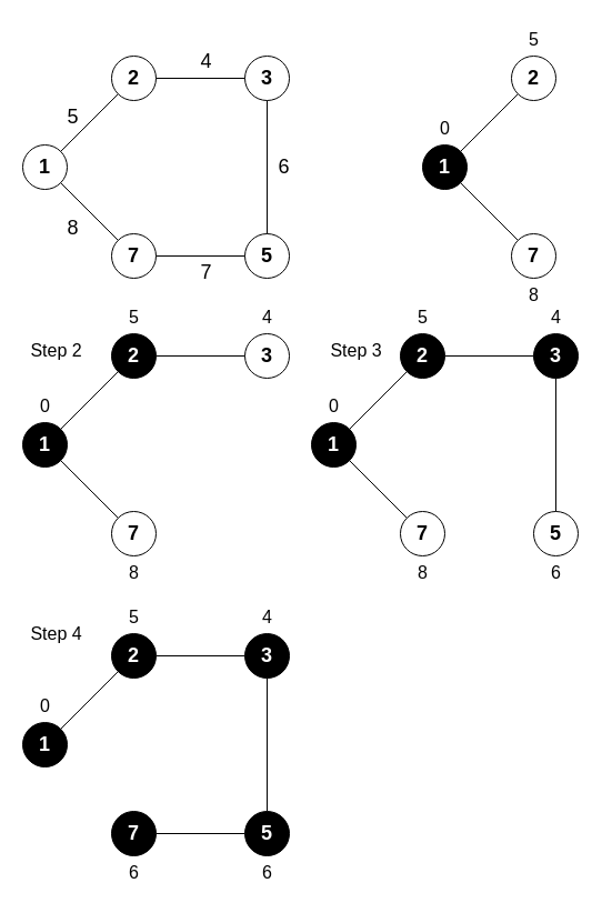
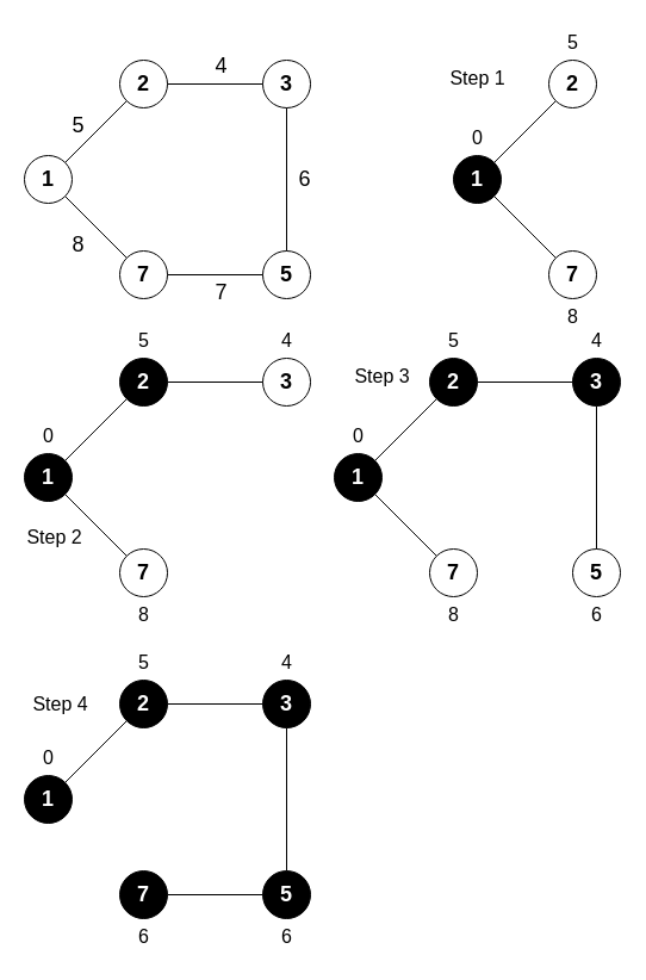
  <mxCell id="0" />
  <mxCell id="1" parent="0" />
  <mxCell id="2" value="&lt;font style=&quot;font-size: 18px&quot;&gt;&lt;b&gt;1&lt;/b&gt;&lt;/font&gt;" style="ellipse;whiteSpace=wrap;html=1;aspect=fixed;" vertex="1" parent="1"><mxGeometry x="20" y="130" width="40" height="40" as="geometry" /></mxCell>
  <mxCell id="3" value="&lt;font style=&quot;font-size: 18px&quot;&gt;&lt;b&gt;2&lt;/b&gt;&lt;/font&gt;" style="ellipse;whiteSpace=wrap;html=1;aspect=fixed;" vertex="1" parent="1"><mxGeometry x="100" y="50" width="40" height="40" as="geometry" /></mxCell>
  <mxCell id="4" value="7" style="ellipse;whiteSpace=wrap;html=1;aspect=fixed;fontSize=18;fontStyle=1" vertex="1" parent="1"><mxGeometry x="100" y="210" width="40" height="40" as="geometry" /></mxCell>
  <mxCell id="5" value="3" style="ellipse;whiteSpace=wrap;html=1;aspect=fixed;fontSize=18;fontStyle=1" vertex="1" parent="1"><mxGeometry x="220" y="50" width="40" height="40" as="geometry" /></mxCell>
  <mxCell id="6" value="5" style="ellipse;whiteSpace=wrap;html=1;aspect=fixed;fontSize=18;fontStyle=1" vertex="1" parent="1"><mxGeometry x="220" y="210" width="40" height="40" as="geometry" /></mxCell>
  <mxCell id="7" value="" style="endArrow=none;html=1;entryX=0;entryY=1;entryDx=0;entryDy=0;exitX=1;exitY=0;exitDx=0;exitDy=0;" edge="1" parent="1" source="2" target="3"><mxGeometry width="50" height="50" relative="1" as="geometry"><mxPoint x="20" y="320" as="sourcePoint" /><mxPoint x="70" y="270" as="targetPoint" /></mxGeometry></mxCell>
  <mxCell id="8" value="" style="endArrow=none;html=1;entryX=0;entryY=0;entryDx=0;entryDy=0;exitX=1;exitY=1;exitDx=0;exitDy=0;" edge="1" parent="1" source="2" target="4"><mxGeometry width="50" height="50" relative="1" as="geometry"><mxPoint x="64.142" y="145.858" as="sourcePoint" /><mxPoint x="115.858" y="94.142" as="targetPoint" /></mxGeometry></mxCell>
  <mxCell id="9" value="" style="endArrow=none;html=1;entryX=0;entryY=0.5;entryDx=0;entryDy=0;exitX=1;exitY=0.5;exitDx=0;exitDy=0;" edge="1" parent="1" source="3" target="5"><mxGeometry width="50" height="50" relative="1" as="geometry"><mxPoint x="64.142" y="174.142" as="sourcePoint" /><mxPoint x="115.858" y="225.858" as="targetPoint" /></mxGeometry></mxCell>
  <mxCell id="10" value="" style="endArrow=none;html=1;entryX=0.5;entryY=1;entryDx=0;entryDy=0;exitX=0.5;exitY=0;exitDx=0;exitDy=0;" edge="1" parent="1" source="6" target="5"><mxGeometry width="50" height="50" relative="1" as="geometry"><mxPoint x="204.142" y="145.858" as="sourcePoint" /><mxPoint x="235.858" y="94.142" as="targetPoint" /></mxGeometry></mxCell>
  <mxCell id="11" value="" style="endArrow=none;html=1;entryX=0;entryY=0.5;entryDx=0;entryDy=0;exitX=1;exitY=0.5;exitDx=0;exitDy=0;" edge="1" parent="1" source="4" target="6"><mxGeometry width="50" height="50" relative="1" as="geometry"><mxPoint x="230" y="240" as="sourcePoint" /><mxPoint x="190" y="180" as="targetPoint" /></mxGeometry></mxCell>
  <mxCell id="12" value="5" style="text;html=1;align=center;verticalAlign=middle;resizable=0;points=[];autosize=1;fontSize=18;" vertex="1" parent="1"><mxGeometry x="50" y="90" width="30" height="30" as="geometry" /></mxCell>
  <mxCell id="13" value="4" style="text;html=1;align=center;verticalAlign=middle;resizable=0;points=[];autosize=1;fontSize=18;" vertex="1" parent="1"><mxGeometry x="170" y="40" width="30" height="30" as="geometry" /></mxCell>
  <mxCell id="14" value="8" style="text;html=1;align=center;verticalAlign=middle;resizable=0;points=[];autosize=1;fontSize=18;" vertex="1" parent="1"><mxGeometry x="50" y="190" width="30" height="30" as="geometry" /></mxCell>
  <mxCell id="15" value="7" style="text;html=1;align=center;verticalAlign=middle;resizable=0;points=[];autosize=1;fontSize=18;" vertex="1" parent="1"><mxGeometry x="170" y="230" width="30" height="30" as="geometry" /></mxCell>
  <mxCell id="16" value="6" style="text;html=1;align=center;verticalAlign=middle;resizable=0;points=[];autosize=1;fontSize=18;" vertex="1" parent="1"><mxGeometry x="240" y="135" width="30" height="30" as="geometry" /></mxCell>
  <mxCell id="17" value="&lt;font style=&quot;font-size: 18px&quot;&gt;&lt;b&gt;1&lt;/b&gt;&lt;/font&gt;" style="ellipse;whiteSpace=wrap;html=1;aspect=fixed;fontColor=#FFFFFF;fillColor=#000000;" vertex="1" parent="1"><mxGeometry x="380" y="130" width="40" height="40" as="geometry" /></mxCell>
  <mxCell id="18" value="&lt;font style=&quot;font-size: 18px&quot;&gt;&lt;b&gt;2&lt;/b&gt;&lt;/font&gt;" style="ellipse;whiteSpace=wrap;html=1;aspect=fixed;" vertex="1" parent="1"><mxGeometry x="460" y="50" width="40" height="40" as="geometry" /></mxCell>
  <mxCell id="19" value="7" style="ellipse;whiteSpace=wrap;html=1;aspect=fixed;fontSize=18;fontStyle=1" vertex="1" parent="1"><mxGeometry x="460" y="210" width="40" height="40" as="geometry" /></mxCell>
  <mxCell id="20" value="" style="endArrow=none;html=1;entryX=0;entryY=1;entryDx=0;entryDy=0;exitX=1;exitY=0;exitDx=0;exitDy=0;" edge="1" parent="1" source="17" target="18"><mxGeometry width="50" height="50" relative="1" as="geometry"><mxPoint x="380" y="320" as="sourcePoint" /><mxPoint x="430" y="270" as="targetPoint" /></mxGeometry></mxCell>
  <mxCell id="21" value="" style="endArrow=none;html=1;entryX=0;entryY=0;entryDx=0;entryDy=0;exitX=1;exitY=1;exitDx=0;exitDy=0;" edge="1" parent="1" source="17" target="19"><mxGeometry width="50" height="50" relative="1" as="geometry"><mxPoint x="424.142" y="145.858" as="sourcePoint" /><mxPoint x="475.858" y="94.142" as="targetPoint" /></mxGeometry></mxCell>
  <mxCell id="22" value="&lt;font style=&quot;font-size: 16px&quot;&gt;0&lt;/font&gt;" style="text;html=1;align=center;verticalAlign=middle;resizable=0;points=[];autosize=1;fontSize=18;" vertex="1" parent="1"><mxGeometry x="390" y="100" width="20" height="30" as="geometry" /></mxCell>
  <mxCell id="23" value="&lt;font style=&quot;font-size: 16px&quot;&gt;5&lt;/font&gt;" style="text;html=1;align=center;verticalAlign=middle;resizable=0;points=[];autosize=1;fontSize=18;" vertex="1" parent="1"><mxGeometry x="470" y="20" width="20" height="30" as="geometry" /></mxCell>
  <mxCell id="24" value="&lt;font style=&quot;font-size: 16px&quot;&gt;8&lt;/font&gt;" style="text;html=1;align=center;verticalAlign=middle;resizable=0;points=[];autosize=1;fontSize=18;" vertex="1" parent="1"><mxGeometry x="470" y="250" width="20" height="30" as="geometry" /></mxCell>
  <mxCell id="25" value="&lt;font style=&quot;font-size: 18px&quot;&gt;&lt;b&gt;1&lt;/b&gt;&lt;/font&gt;" style="ellipse;whiteSpace=wrap;html=1;aspect=fixed;fontColor=#FFFFFF;fillColor=#000000;" vertex="1" parent="1"><mxGeometry x="20" y="380" width="40" height="40" as="geometry" /></mxCell>
  <mxCell id="26" value="&lt;font style=&quot;font-size: 18px&quot;&gt;&lt;b&gt;2&lt;/b&gt;&lt;/font&gt;" style="ellipse;whiteSpace=wrap;html=1;aspect=fixed;fillColor=#000000;fontColor=#FFFFFF;" vertex="1" parent="1"><mxGeometry x="100" y="300" width="40" height="40" as="geometry" /></mxCell>
  <mxCell id="27" value="7" style="ellipse;whiteSpace=wrap;html=1;aspect=fixed;fontSize=18;fontStyle=1" vertex="1" parent="1"><mxGeometry x="100" y="460" width="40" height="40" as="geometry" /></mxCell>
  <mxCell id="28" value="" style="endArrow=none;html=1;entryX=0;entryY=1;entryDx=0;entryDy=0;exitX=1;exitY=0;exitDx=0;exitDy=0;" edge="1" parent="1" source="25" target="26"><mxGeometry width="50" height="50" relative="1" as="geometry"><mxPoint x="20" y="570" as="sourcePoint" /><mxPoint x="70" y="520" as="targetPoint" /></mxGeometry></mxCell>
  <mxCell id="29" value="" style="endArrow=none;html=1;entryX=0;entryY=0;entryDx=0;entryDy=0;exitX=1;exitY=1;exitDx=0;exitDy=0;" edge="1" parent="1" source="25" target="27"><mxGeometry width="50" height="50" relative="1" as="geometry"><mxPoint x="64.142" y="395.858" as="sourcePoint" /><mxPoint x="115.858" y="344.142" as="targetPoint" /></mxGeometry></mxCell>
  <mxCell id="30" value="&lt;font style=&quot;font-size: 16px&quot;&gt;0&lt;/font&gt;" style="text;html=1;align=center;verticalAlign=middle;resizable=0;points=[];autosize=1;fontSize=18;" vertex="1" parent="1"><mxGeometry x="30" y="350" width="20" height="30" as="geometry" /></mxCell>
  <mxCell id="31" value="&lt;font style=&quot;font-size: 16px&quot;&gt;5&lt;/font&gt;" style="text;html=1;align=center;verticalAlign=middle;resizable=0;points=[];autosize=1;fontSize=18;" vertex="1" parent="1"><mxGeometry x="110" y="270" width="20" height="30" as="geometry" /></mxCell>
  <mxCell id="32" value="&lt;font style=&quot;font-size: 16px&quot;&gt;8&lt;/font&gt;" style="text;html=1;align=center;verticalAlign=middle;resizable=0;points=[];autosize=1;fontSize=18;" vertex="1" parent="1"><mxGeometry x="110" y="500" width="20" height="30" as="geometry" /></mxCell>
  <mxCell id="33" value="3" style="ellipse;whiteSpace=wrap;html=1;aspect=fixed;fontSize=18;fontStyle=1" vertex="1" parent="1"><mxGeometry x="220" y="300" width="40" height="40" as="geometry" /></mxCell>
  <mxCell id="34" value="" style="endArrow=none;html=1;entryX=0;entryY=0.5;entryDx=0;entryDy=0;exitX=1;exitY=0.5;exitDx=0;exitDy=0;" edge="1" parent="1" target="33" source="26"><mxGeometry width="50" height="50" relative="1" as="geometry"><mxPoint x="120" y="320" as="sourcePoint" /><mxPoint x="115.858" y="475.858" as="targetPoint" /></mxGeometry></mxCell>
  <mxCell id="35" value="&lt;font style=&quot;font-size: 16px&quot;&gt;4&lt;/font&gt;" style="text;html=1;align=center;verticalAlign=middle;resizable=0;points=[];autosize=1;fontSize=18;" vertex="1" parent="1"><mxGeometry x="230" y="270" width="20" height="30" as="geometry" /></mxCell>
  <mxCell id="36" value="&lt;font style=&quot;font-size: 18px&quot;&gt;&lt;b&gt;1&lt;/b&gt;&lt;/font&gt;" style="ellipse;whiteSpace=wrap;html=1;aspect=fixed;fontColor=#FFFFFF;fillColor=#000000;" vertex="1" parent="1"><mxGeometry x="280" y="380" width="40" height="40" as="geometry" /></mxCell>
  <mxCell id="37" value="&lt;font style=&quot;font-size: 18px&quot;&gt;&lt;b&gt;2&lt;/b&gt;&lt;/font&gt;" style="ellipse;whiteSpace=wrap;html=1;aspect=fixed;fillColor=#000000;fontColor=#FFFFFF;" vertex="1" parent="1"><mxGeometry x="360" y="300" width="40" height="40" as="geometry" /></mxCell>
  <mxCell id="38" value="7" style="ellipse;whiteSpace=wrap;html=1;aspect=fixed;fontSize=18;fontStyle=1" vertex="1" parent="1"><mxGeometry x="360" y="460" width="40" height="40" as="geometry" /></mxCell>
  <mxCell id="39" value="" style="endArrow=none;html=1;entryX=0;entryY=1;entryDx=0;entryDy=0;exitX=1;exitY=0;exitDx=0;exitDy=0;" edge="1" parent="1" source="36" target="37"><mxGeometry width="50" height="50" relative="1" as="geometry"><mxPoint x="280" y="570" as="sourcePoint" /><mxPoint x="330" y="520" as="targetPoint" /></mxGeometry></mxCell>
  <mxCell id="40" value="" style="endArrow=none;html=1;entryX=0;entryY=0;entryDx=0;entryDy=0;exitX=1;exitY=1;exitDx=0;exitDy=0;" edge="1" parent="1" source="36" target="38"><mxGeometry width="50" height="50" relative="1" as="geometry"><mxPoint x="324.142" y="395.858" as="sourcePoint" /><mxPoint x="375.858" y="344.142" as="targetPoint" /></mxGeometry></mxCell>
  <mxCell id="41" value="&lt;font style=&quot;font-size: 16px&quot;&gt;0&lt;/font&gt;" style="text;html=1;align=center;verticalAlign=middle;resizable=0;points=[];autosize=1;fontSize=18;" vertex="1" parent="1"><mxGeometry x="290" y="350" width="20" height="30" as="geometry" /></mxCell>
  <mxCell id="42" value="&lt;font style=&quot;font-size: 16px&quot;&gt;5&lt;/font&gt;" style="text;html=1;align=center;verticalAlign=middle;resizable=0;points=[];autosize=1;fontSize=18;" vertex="1" parent="1"><mxGeometry x="370" y="270" width="20" height="30" as="geometry" /></mxCell>
  <mxCell id="43" value="&lt;font style=&quot;font-size: 16px&quot;&gt;8&lt;/font&gt;" style="text;html=1;align=center;verticalAlign=middle;resizable=0;points=[];autosize=1;fontSize=18;" vertex="1" parent="1"><mxGeometry x="370" y="500" width="20" height="30" as="geometry" /></mxCell>
  <mxCell id="44" value="3" style="ellipse;whiteSpace=wrap;html=1;aspect=fixed;fontSize=18;fontStyle=1;fontColor=#FFFFFF;fillColor=#000000;" vertex="1" parent="1"><mxGeometry x="480" y="300" width="40" height="40" as="geometry" /></mxCell>
  <mxCell id="45" value="" style="endArrow=none;html=1;entryX=0;entryY=0.5;entryDx=0;entryDy=0;exitX=1;exitY=0.5;exitDx=0;exitDy=0;" edge="1" parent="1" source="37" target="44"><mxGeometry width="50" height="50" relative="1" as="geometry"><mxPoint x="380" y="320" as="sourcePoint" /><mxPoint x="375.858" y="475.858" as="targetPoint" /></mxGeometry></mxCell>
  <mxCell id="46" value="&lt;font style=&quot;font-size: 16px&quot;&gt;4&lt;/font&gt;" style="text;html=1;align=center;verticalAlign=middle;resizable=0;points=[];autosize=1;fontSize=18;" vertex="1" parent="1"><mxGeometry x="490" y="270" width="20" height="30" as="geometry" /></mxCell>
  <mxCell id="47" value="5" style="ellipse;whiteSpace=wrap;html=1;aspect=fixed;fontSize=18;fontStyle=1" vertex="1" parent="1"><mxGeometry x="480" y="460" width="40" height="40" as="geometry" /></mxCell>
  <mxCell id="48" value="" style="endArrow=none;html=1;exitX=0.5;exitY=0;exitDx=0;exitDy=0;entryX=0.5;entryY=1;entryDx=0;entryDy=0;" edge="1" parent="1" source="47" target="44"><mxGeometry width="50" height="50" relative="1" as="geometry"><mxPoint x="464.142" y="395.858" as="sourcePoint" /><mxPoint x="500" y="360" as="targetPoint" /></mxGeometry></mxCell>
  <mxCell id="49" value="&lt;font style=&quot;font-size: 16px&quot;&gt;6&lt;/font&gt;" style="text;html=1;align=center;verticalAlign=middle;resizable=0;points=[];autosize=1;fontSize=18;" vertex="1" parent="1"><mxGeometry x="490" y="500" width="20" height="30" as="geometry" /></mxCell>
  <mxCell id="50" value="&lt;font style=&quot;font-size: 18px&quot;&gt;&lt;b&gt;1&lt;/b&gt;&lt;/font&gt;" style="ellipse;whiteSpace=wrap;html=1;aspect=fixed;fontColor=#FFFFFF;fillColor=#000000;" vertex="1" parent="1"><mxGeometry x="20" y="650" width="40" height="40" as="geometry" /></mxCell>
  <mxCell id="51" value="&lt;font style=&quot;font-size: 18px&quot;&gt;&lt;b&gt;2&lt;/b&gt;&lt;/font&gt;" style="ellipse;whiteSpace=wrap;html=1;aspect=fixed;fillColor=#000000;fontColor=#FFFFFF;" vertex="1" parent="1"><mxGeometry x="100" y="570" width="40" height="40" as="geometry" /></mxCell>
  <mxCell id="52" value="7" style="ellipse;whiteSpace=wrap;html=1;aspect=fixed;fontSize=18;fontStyle=1;fontColor=#FFFFFF;fillColor=#000000;" vertex="1" parent="1"><mxGeometry x="100" y="730" width="40" height="40" as="geometry" /></mxCell>
  <mxCell id="53" value="" style="endArrow=none;html=1;entryX=0;entryY=1;entryDx=0;entryDy=0;exitX=1;exitY=0;exitDx=0;exitDy=0;" edge="1" parent="1" source="50" target="51"><mxGeometry width="50" height="50" relative="1" as="geometry"><mxPoint x="20" y="840" as="sourcePoint" /><mxPoint x="70" y="790" as="targetPoint" /></mxGeometry></mxCell>
  <mxCell id="54" value="&lt;font style=&quot;font-size: 16px&quot;&gt;0&lt;/font&gt;" style="text;html=1;align=center;verticalAlign=middle;resizable=0;points=[];autosize=1;fontSize=18;" vertex="1" parent="1"><mxGeometry x="30" y="620" width="20" height="30" as="geometry" /></mxCell>
  <mxCell id="55" value="&lt;font style=&quot;font-size: 16px&quot;&gt;5&lt;/font&gt;" style="text;html=1;align=center;verticalAlign=middle;resizable=0;points=[];autosize=1;fontSize=18;" vertex="1" parent="1"><mxGeometry x="110" y="540" width="20" height="30" as="geometry" /></mxCell>
  <mxCell id="56" value="&lt;font style=&quot;font-size: 16px&quot;&gt;6&lt;/font&gt;" style="text;html=1;align=center;verticalAlign=middle;resizable=0;points=[];autosize=1;fontSize=18;" vertex="1" parent="1"><mxGeometry x="110" y="770" width="20" height="30" as="geometry" /></mxCell>
  <mxCell id="57" value="3" style="ellipse;whiteSpace=wrap;html=1;aspect=fixed;fontSize=18;fontStyle=1;fontColor=#FFFFFF;fillColor=#000000;" vertex="1" parent="1"><mxGeometry x="220" y="570" width="40" height="40" as="geometry" /></mxCell>
  <mxCell id="58" value="" style="endArrow=none;html=1;entryX=0;entryY=0.5;entryDx=0;entryDy=0;exitX=1;exitY=0.5;exitDx=0;exitDy=0;" edge="1" parent="1" source="51" target="57"><mxGeometry width="50" height="50" relative="1" as="geometry"><mxPoint x="120" y="590" as="sourcePoint" /><mxPoint x="115.858" y="745.858" as="targetPoint" /></mxGeometry></mxCell>
  <mxCell id="59" value="&lt;font style=&quot;font-size: 16px&quot;&gt;4&lt;/font&gt;" style="text;html=1;align=center;verticalAlign=middle;resizable=0;points=[];autosize=1;fontSize=18;" vertex="1" parent="1"><mxGeometry x="230" y="540" width="20" height="30" as="geometry" /></mxCell>
  <mxCell id="60" value="5" style="ellipse;whiteSpace=wrap;html=1;aspect=fixed;fontSize=18;fontStyle=1;fillColor=#000000;fontColor=#FFFFFF;" vertex="1" parent="1"><mxGeometry x="220" y="730" width="40" height="40" as="geometry" /></mxCell>
  <mxCell id="61" value="" style="endArrow=none;html=1;exitX=0.5;exitY=0;exitDx=0;exitDy=0;entryX=0.5;entryY=1;entryDx=0;entryDy=0;" edge="1" parent="1" source="60" target="57"><mxGeometry width="50" height="50" relative="1" as="geometry"><mxPoint x="204.142" y="665.858" as="sourcePoint" /><mxPoint x="240" y="630" as="targetPoint" /></mxGeometry></mxCell>
  <mxCell id="62" value="&lt;font style=&quot;font-size: 16px&quot;&gt;6&lt;/font&gt;" style="text;html=1;align=center;verticalAlign=middle;resizable=0;points=[];autosize=1;fontSize=18;" vertex="1" parent="1"><mxGeometry x="230" y="770" width="20" height="30" as="geometry" /></mxCell>
  <mxCell id="63" value="" style="endArrow=none;html=1;fontSize=18;fontColor=#FFFFFF;entryX=0;entryY=0.5;entryDx=0;entryDy=0;exitX=1;exitY=0.5;exitDx=0;exitDy=0;" edge="1" parent="1" source="52" target="60"><mxGeometry width="50" height="50" relative="1" as="geometry"><mxPoint x="20" y="870" as="sourcePoint" /><mxPoint x="70" y="820" as="targetPoint" /></mxGeometry></mxCell>
- <mxCell id="65" value="&lt;font style=&quot;font-size: 16px&quot;&gt;Step 2&lt;/font&gt;" style="text;html=1;align=center;verticalAlign=middle;resizable=0;points=[];autosize=1;fontSize=18;" vertex="1" parent="1"><mxGeometry x="20" y="300" width="60" height="30" as="geometry" /></mxCell>
+ <mxCell id="64" value="&lt;font style=&quot;font-size: 16px&quot;&gt;Step 1&lt;/font&gt;" style="text;html=1;align=center;verticalAlign=middle;resizable=0;points=[];autosize=1;fontSize=18;" vertex="1" parent="1"><mxGeometry x="370" y="50" width="60" height="30" as="geometry" /></mxCell>
+ <mxCell id="65" value="&lt;font style=&quot;font-size: 16px&quot;&gt;Step 2&lt;/font&gt;" style="text;html=1;align=center;verticalAlign=middle;resizable=0;points=[];autosize=1;fontSize=18;" vertex="1" parent="1"><mxGeometry x="15" y="435" width="60" height="30" as="geometry" /></mxCell>
  <mxCell id="66" value="&lt;font style=&quot;font-size: 16px&quot;&gt;Step 3&lt;/font&gt;" style="text;html=1;align=center;verticalAlign=middle;resizable=0;points=[];autosize=1;fontSize=18;" vertex="1" parent="1"><mxGeometry x="290" y="300" width="60" height="30" as="geometry" /></mxCell>
- <mxCell id="67" value="&lt;font style=&quot;font-size: 16px&quot;&gt;Step 4&lt;/font&gt;" style="text;html=1;align=center;verticalAlign=middle;resizable=0;points=[];autosize=1;fontSize=18;" vertex="1" parent="1"><mxGeometry x="20" y="555" width="60" height="30" as="geometry" /></mxCell>
+ <mxCell id="67" value="&lt;font style=&quot;font-size: 16px&quot;&gt;Step 4&lt;/font&gt;" style="text;html=1;align=center;verticalAlign=middle;resizable=0;points=[];autosize=1;fontSize=18;" vertex="1" parent="1"><mxGeometry x="20" y="575" width="60" height="30" as="geometry" /></mxCell>
